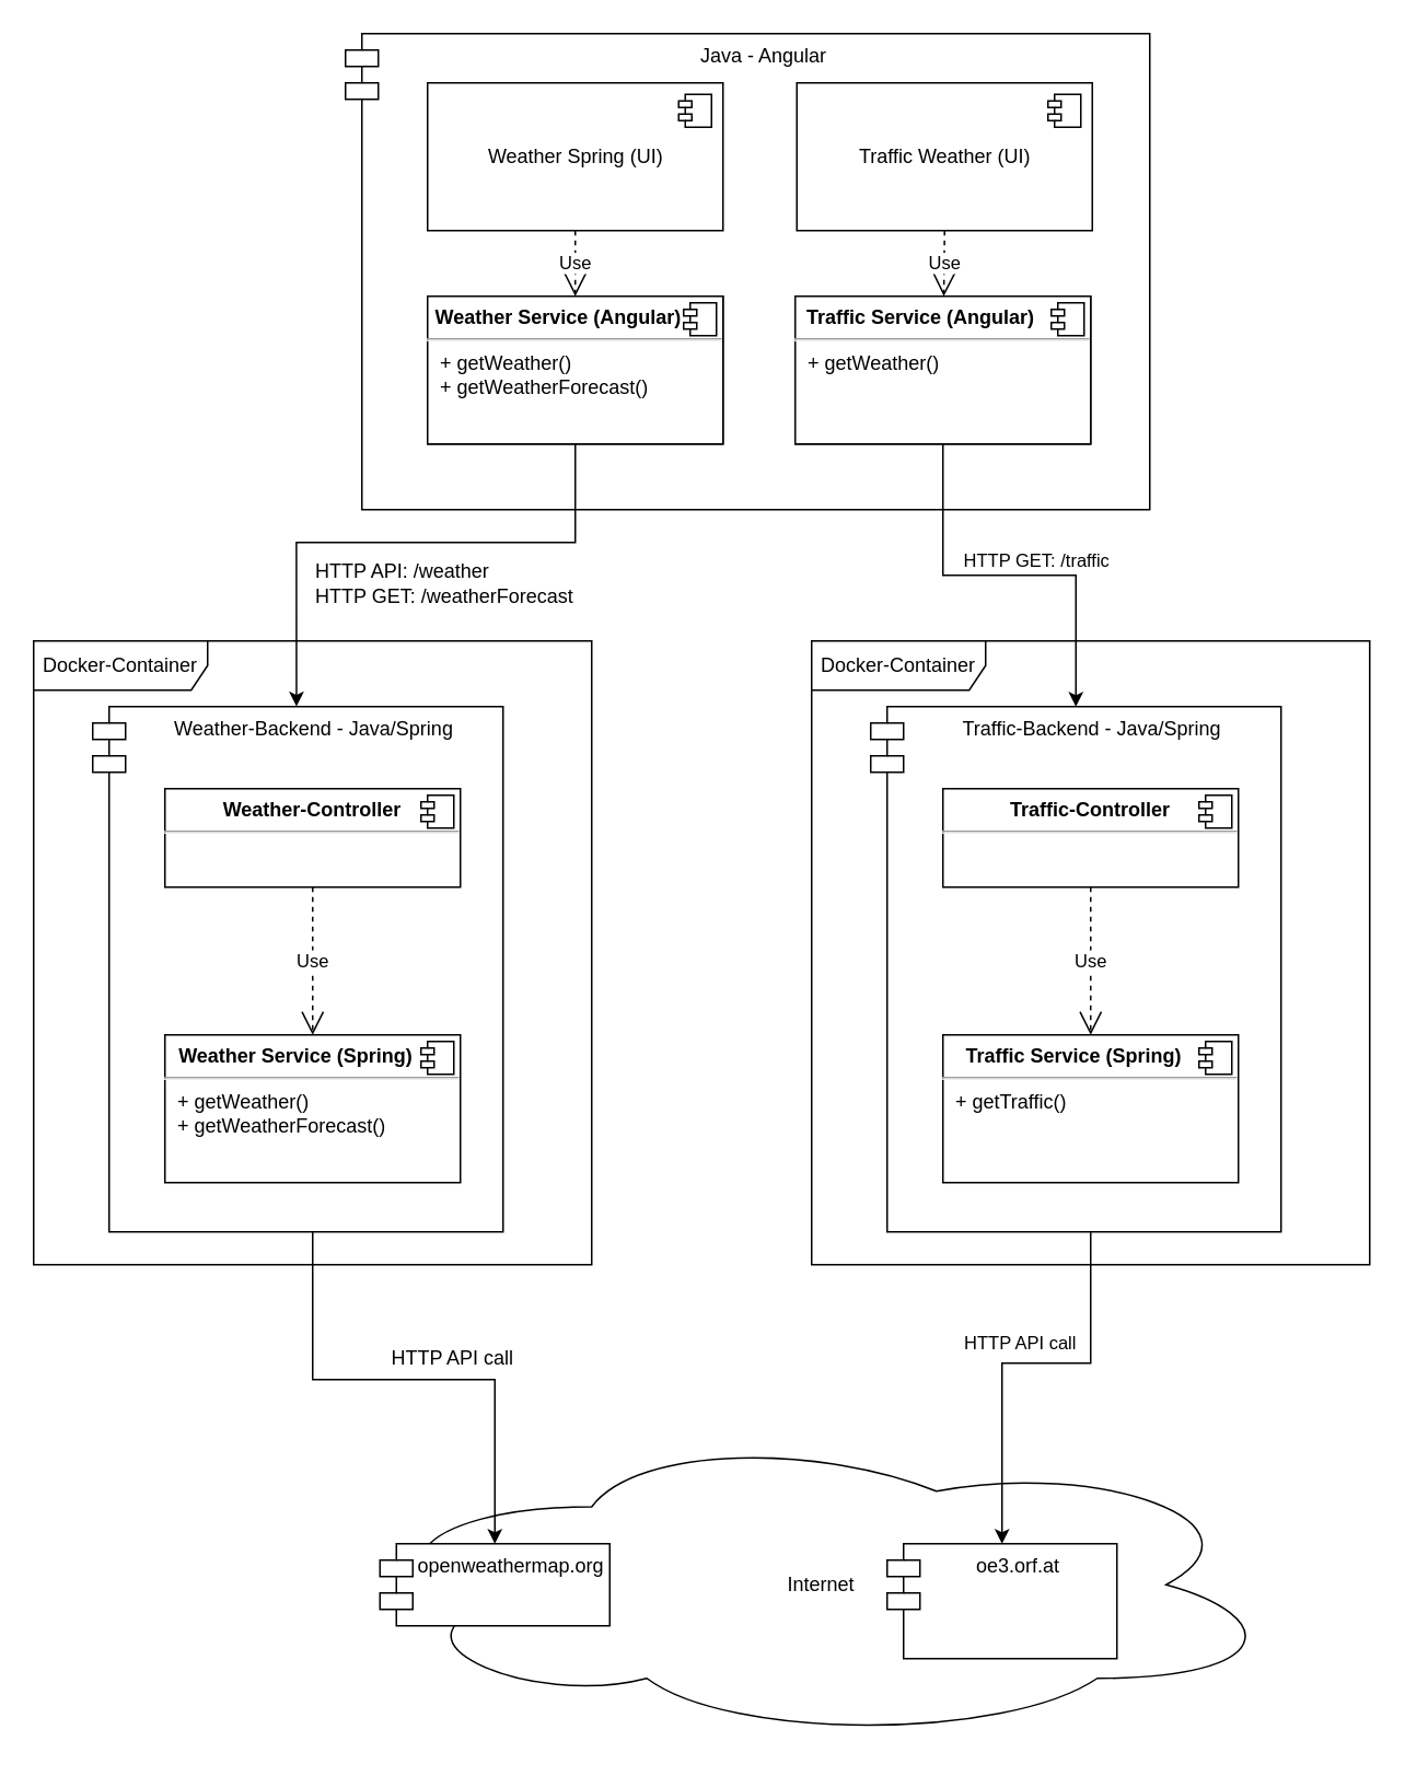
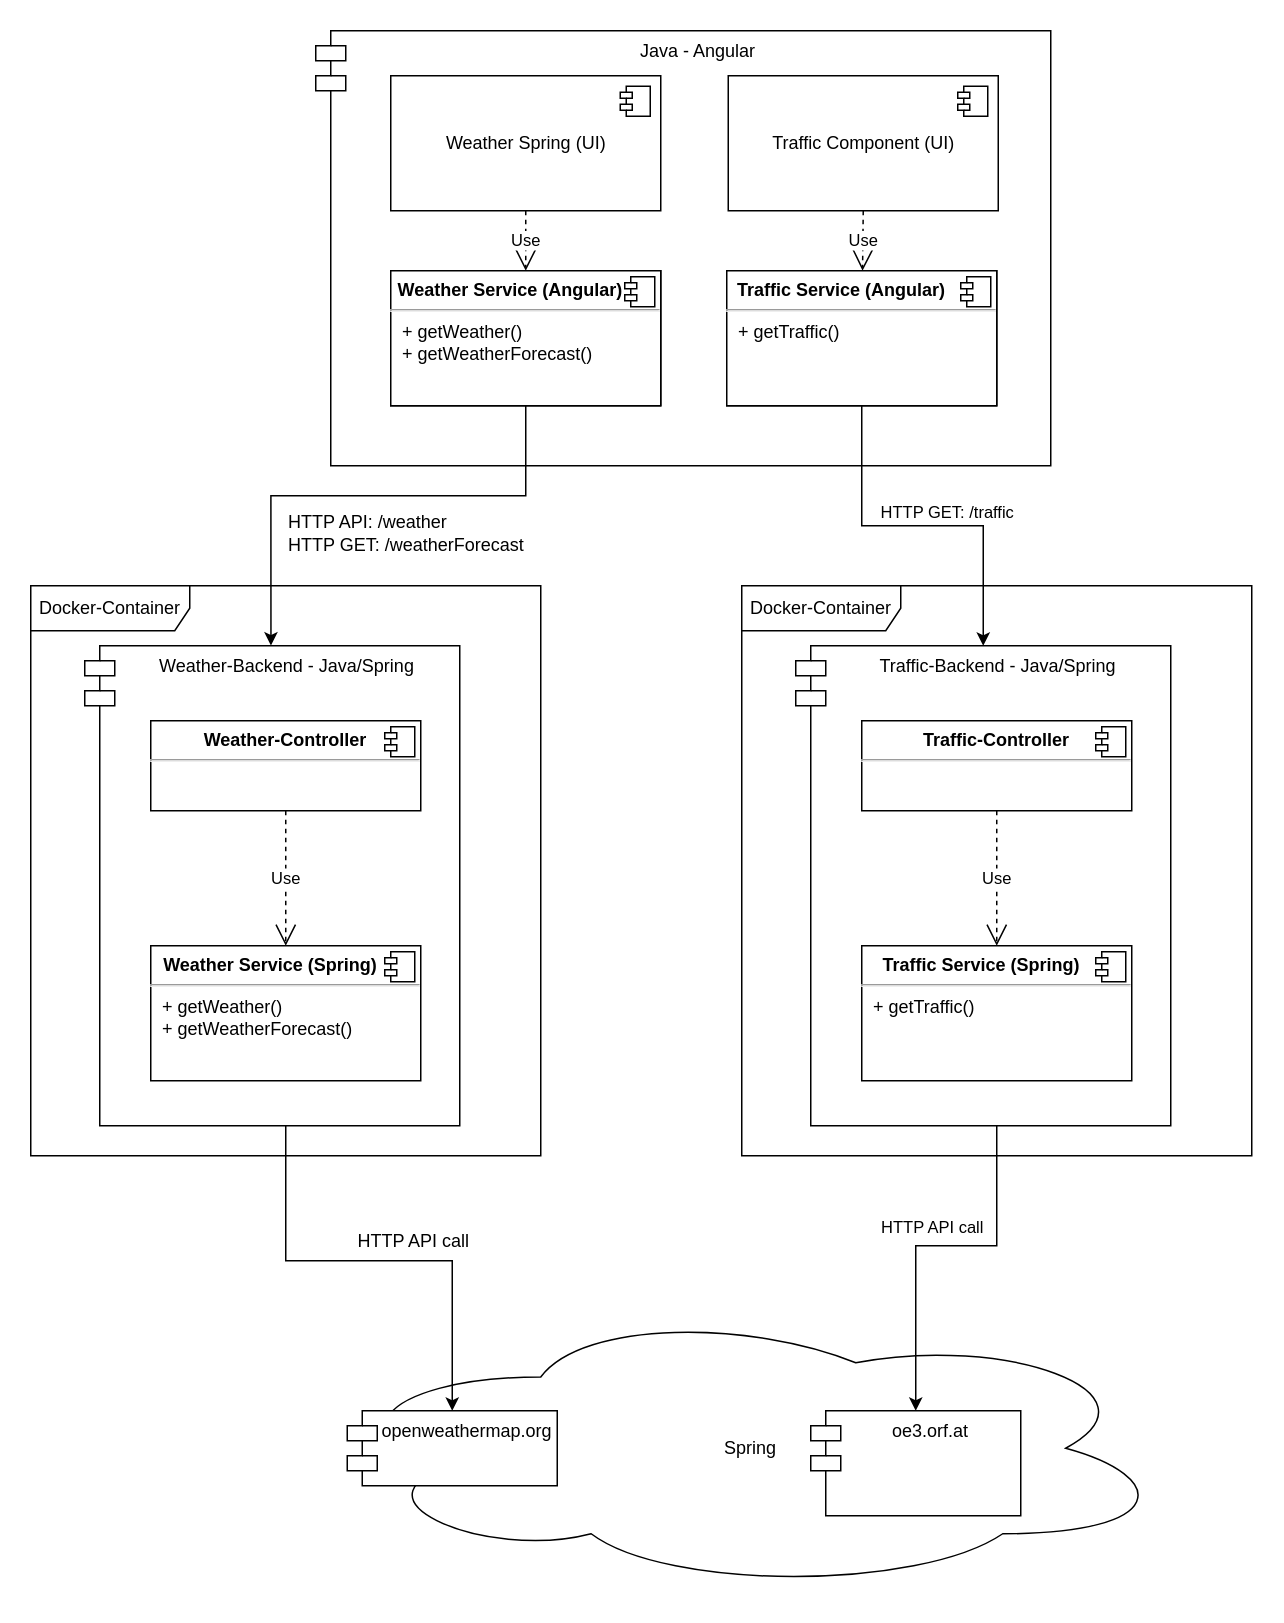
  <mxCell id="0" />
  <mxCell id="1" parent="0" />
- <mxCell id="2" value="Internet" style="ellipse;shape=cloud;whiteSpace=wrap;html=1;labelBackgroundColor=none;fillColor=none;" parent="1" vertex="1"><mxGeometry x="220" y="870" width="560" height="190" as="geometry" /></mxCell>
+ <mxCell id="2" value="Spring" style="ellipse;shape=cloud;whiteSpace=wrap;html=1;labelBackgroundColor=none;fillColor=none;" parent="1" vertex="1"><mxGeometry x="220" y="870" width="560" height="190" as="geometry" /></mxCell>
  <mxCell id="3" value="openweathermap.org" style="shape=module;align=left;spacingLeft=20;align=center;verticalAlign=top;" parent="1" vertex="1"><mxGeometry x="231" y="940" width="140" height="50" as="geometry" /></mxCell>
  <mxCell id="4" value="oe3.orf.at" style="shape=module;align=left;spacingLeft=20;align=center;verticalAlign=top;" parent="1" vertex="1"><mxGeometry x="540" y="940" width="140" height="70" as="geometry" /></mxCell>
  <mxCell id="5" value="" style="group" vertex="1" connectable="0" parent="1"><mxGeometry x="210" y="20" width="490" height="290" as="geometry" /></mxCell>
  <mxCell id="6" value="Java - Angular" style="shape=module;align=left;spacingLeft=20;align=center;verticalAlign=top;" parent="5" vertex="1"><mxGeometry width="490" height="290" as="geometry" /></mxCell>
  <mxCell id="7" value="Weather Spring (UI)" style="html=1;dropTarget=0;" parent="5" vertex="1"><mxGeometry x="50" y="30" width="180" height="90" as="geometry" /></mxCell>
  <mxCell id="8" value="" style="shape=module;jettyWidth=8;jettyHeight=4;" parent="7" vertex="1"><mxGeometry x="1" width="20" height="20" relative="1" as="geometry"><mxPoint x="-27" y="7" as="offset" /></mxGeometry></mxCell>
- <mxCell id="9" value="Traffic Weather (UI)" style="html=1;dropTarget=0;" parent="5" vertex="1"><mxGeometry x="275" y="30" width="180" height="90" as="geometry" /></mxCell>
+ <mxCell id="9" value="Traffic Component (UI)" style="html=1;dropTarget=0;" parent="5" vertex="1"><mxGeometry x="275" y="30" width="180" height="90" as="geometry" /></mxCell>
  <mxCell id="10" value="" style="shape=module;jettyWidth=8;jettyHeight=4;" parent="9" vertex="1"><mxGeometry x="1" width="20" height="20" relative="1" as="geometry"><mxPoint x="-27" y="7" as="offset" /></mxGeometry></mxCell>
  <mxCell id="11" value="Weather Service (Angular)" style="html=1;dropTarget=0;" parent="5" vertex="1"><mxGeometry x="50" y="160" width="180" height="90" as="geometry" /></mxCell>
  <mxCell id="12" value="" style="shape=module;jettyWidth=8;jettyHeight=4;" parent="11" vertex="1"><mxGeometry x="1" width="20" height="20" relative="1" as="geometry"><mxPoint x="-27" y="7" as="offset" /></mxGeometry></mxCell>
  <mxCell id="13" value="Traffic Service (Angular)" style="html=1;dropTarget=0;" parent="5" vertex="1"><mxGeometry x="274" y="160" width="180" height="90" as="geometry" /></mxCell>
  <mxCell id="14" value="" style="shape=module;jettyWidth=8;jettyHeight=4;" parent="13" vertex="1"><mxGeometry x="1" width="20" height="20" relative="1" as="geometry"><mxPoint x="-27" y="7" as="offset" /></mxGeometry></mxCell>
  <mxCell id="15" value="Use" style="endArrow=open;endSize=12;dashed=1;html=1;exitX=0.5;exitY=1;exitDx=0;exitDy=0;" parent="5" source="7" target="11" edge="1"><mxGeometry width="160" relative="1" as="geometry"><mxPoint x="510" y="260" as="sourcePoint" /><mxPoint x="670" y="260" as="targetPoint" /></mxGeometry></mxCell>
  <mxCell id="16" value="Use" style="endArrow=open;endSize=12;dashed=1;html=1;exitX=0.5;exitY=1;exitDx=0;exitDy=0;" parent="5" source="9" target="13" edge="1"><mxGeometry width="160" relative="1" as="geometry"><mxPoint x="510" y="260" as="sourcePoint" /><mxPoint x="670" y="260" as="targetPoint" /></mxGeometry></mxCell>
  <mxCell id="17" value="&lt;p style=&quot;margin: 0px ; margin-top: 6px ; text-align: center&quot;&gt;&lt;b&gt;Weather Service (Angular)&amp;nbsp;&amp;nbsp;&amp;nbsp;&amp;nbsp;&amp;nbsp;&amp;nbsp; &lt;br&gt;&lt;/b&gt;&lt;/p&gt;&lt;hr&gt;&lt;p style=&quot;margin: 0px ; margin-left: 8px&quot;&gt;+ getWeather()&lt;br&gt;+ getWeatherForecast()&lt;br&gt;&lt;/p&gt;" style="align=left;overflow=fill;html=1;dropTarget=0;" parent="5" vertex="1"><mxGeometry x="50" y="160" width="180" height="90" as="geometry" /></mxCell>
  <mxCell id="18" value="" style="shape=component;jettyWidth=8;jettyHeight=4;" parent="17" vertex="1"><mxGeometry x="1" width="20" height="20" relative="1" as="geometry"><mxPoint x="-24" y="4" as="offset" /></mxGeometry></mxCell>
- <mxCell id="19" value="&lt;p style=&quot;margin: 0px ; margin-top: 6px ; text-align: center&quot;&gt;&lt;b&gt;Traffic Service (Angular)&amp;nbsp;&amp;nbsp;&amp;nbsp;&amp;nbsp;&amp;nbsp;&amp;nbsp;&amp;nbsp;&amp;nbsp; &lt;br&gt;&lt;/b&gt;&lt;/p&gt;&lt;hr&gt;&lt;p style=&quot;margin: 0px ; margin-left: 8px&quot;&gt;+ getWeather()&lt;/p&gt;" style="align=left;overflow=fill;html=1;dropTarget=0;" parent="5" vertex="1"><mxGeometry x="274" y="160" width="180" height="90" as="geometry" /></mxCell>
+ <mxCell id="19" value="&lt;p style=&quot;margin: 0px ; margin-top: 6px ; text-align: center&quot;&gt;&lt;b&gt;Traffic Service (Angular)&amp;nbsp;&amp;nbsp;&amp;nbsp;&amp;nbsp;&amp;nbsp;&amp;nbsp;&amp;nbsp;&amp;nbsp; &lt;br&gt;&lt;/b&gt;&lt;/p&gt;&lt;hr&gt;&lt;p style=&quot;margin: 0px ; margin-left: 8px&quot;&gt;+ getTraffic()&lt;/p&gt;" style="align=left;overflow=fill;html=1;dropTarget=0;" parent="5" vertex="1"><mxGeometry x="274" y="160" width="180" height="90" as="geometry" /></mxCell>
  <mxCell id="20" value="" style="shape=component;jettyWidth=8;jettyHeight=4;" parent="19" vertex="1"><mxGeometry x="1" width="20" height="20" relative="1" as="geometry"><mxPoint x="-24" y="4" as="offset" /></mxGeometry></mxCell>
  <mxCell id="21" style="edgeStyle=orthogonalEdgeStyle;rounded=0;orthogonalLoop=1;jettySize=auto;html=1;exitX=0.5;exitY=1;exitDx=0;exitDy=0;" edge="1" parent="1" source="28" target="3"><mxGeometry relative="1" as="geometry"><Array as="points"><mxPoint x="194" y="840" /><mxPoint x="396" y="840" /></Array></mxGeometry></mxCell>
  <mxCell id="22" value="HTTP API call" style="text;html=1;align=center;verticalAlign=middle;resizable=0;points=[];autosize=1;" vertex="1" parent="1"><mxGeometry x="230" y="817" width="90" height="20" as="geometry" /></mxCell>
  <mxCell id="23" value="" style="group" vertex="1" connectable="0" parent="1"><mxGeometry x="20" y="390" width="340" height="380" as="geometry" /></mxCell>
  <mxCell id="24" value="Weather-Backend - Java/Spring" style="shape=module;align=left;spacingLeft=20;align=center;verticalAlign=top;" vertex="1" parent="23"><mxGeometry x="36" y="40" width="250" height="320" as="geometry" /></mxCell>
  <mxCell id="25" value="&lt;p style=&quot;margin: 0px ; margin-top: 6px ; text-align: center&quot;&gt;&lt;b&gt;Weather-Controller&lt;/b&gt;&lt;/p&gt;&lt;hr&gt;" style="align=left;overflow=fill;html=1;dropTarget=0;" vertex="1" parent="23"><mxGeometry x="80" y="90" width="180" height="60" as="geometry" /></mxCell>
  <mxCell id="26" value="" style="shape=component;jettyWidth=8;jettyHeight=4;" vertex="1" parent="25"><mxGeometry x="1" width="20" height="20" relative="1" as="geometry"><mxPoint x="-24" y="4" as="offset" /></mxGeometry></mxCell>
  <mxCell id="27" value="Docker-Container" style="shape=umlFrame;whiteSpace=wrap;html=1;width=106;height=30;" vertex="1" parent="23"><mxGeometry width="340" height="380" as="geometry" /></mxCell>
  <mxCell id="28" value="&lt;p style=&quot;margin: 0px ; margin-top: 6px ; text-align: center&quot;&gt;&lt;b&gt;Weather Service (Spring)&amp;nbsp;&amp;nbsp;&amp;nbsp;&amp;nbsp;&amp;nbsp;&amp;nbsp; &lt;br&gt;&lt;/b&gt;&lt;/p&gt;&lt;hr&gt;&lt;p style=&quot;margin: 0px ; margin-left: 8px&quot;&gt;+ getWeather()&lt;br&gt;+ getWeatherForecast()&lt;br&gt;&lt;/p&gt;" style="align=left;overflow=fill;html=1;dropTarget=0;" vertex="1" parent="23"><mxGeometry x="80" y="240" width="180" height="90" as="geometry" /></mxCell>
  <mxCell id="29" value="" style="shape=component;jettyWidth=8;jettyHeight=4;" vertex="1" parent="28"><mxGeometry x="1" width="20" height="20" relative="1" as="geometry"><mxPoint x="-24" y="4" as="offset" /></mxGeometry></mxCell>
  <mxCell id="30" value="Use" style="endArrow=open;endSize=12;dashed=1;html=1;exitX=0.5;exitY=1;exitDx=0;exitDy=0;" edge="1" parent="23" source="25" target="28"><mxGeometry width="160" relative="1" as="geometry"><mxPoint x="186" y="70" as="sourcePoint" /><mxPoint x="346" y="70" as="targetPoint" /></mxGeometry></mxCell>
  <mxCell id="31" style="edgeStyle=orthogonalEdgeStyle;rounded=0;orthogonalLoop=1;jettySize=auto;html=1;exitX=0.5;exitY=1;exitDx=0;exitDy=0;" edge="1" parent="1" source="41" target="4"><mxGeometry relative="1" as="geometry" /></mxCell>
  <mxCell id="32" value="HTTP API call" style="edgeLabel;html=1;align=center;verticalAlign=middle;resizable=0;points=[];" vertex="1" connectable="0" parent="31"><mxGeometry x="-0.095" y="-3" relative="1" as="geometry"><mxPoint x="-30" y="-10" as="offset" /></mxGeometry></mxCell>
  <mxCell id="33" style="edgeStyle=orthogonalEdgeStyle;rounded=0;orthogonalLoop=1;jettySize=auto;html=1;exitX=0.5;exitY=1;exitDx=0;exitDy=0;entryX=0.471;entryY=0.105;entryDx=0;entryDy=0;entryPerimeter=0;" edge="1" parent="1" source="17" target="27"><mxGeometry relative="1" as="geometry"><Array as="points"><mxPoint x="350" y="330" /><mxPoint x="180" y="330" /></Array></mxGeometry></mxCell>
  <mxCell id="34" value="&lt;div align=&quot;left&quot;&gt;HTTP API: /weather&lt;/div&gt;&lt;div align=&quot;left&quot;&gt;HTTP GET: /weatherForecast&lt;br&gt;&lt;/div&gt;" style="text;html=1;align=left;verticalAlign=middle;resizable=0;points=[];autosize=1;" vertex="1" parent="1"><mxGeometry x="190" y="340" width="170" height="30" as="geometry" /></mxCell>
  <mxCell id="35" style="edgeStyle=orthogonalEdgeStyle;rounded=0;orthogonalLoop=1;jettySize=auto;html=1;exitX=0.5;exitY=1;exitDx=0;exitDy=0;entryX=0.5;entryY=0;entryDx=0;entryDy=0;" edge="1" parent="1" source="19" target="38"><mxGeometry relative="1" as="geometry"><mxPoint x="780" y="340" as="targetPoint" /><Array as="points"><mxPoint x="574" y="350" /><mxPoint x="655" y="350" /></Array></mxGeometry></mxCell>
  <mxCell id="36" value="HTTP GET: /traffic" style="edgeLabel;html=1;align=center;verticalAlign=middle;resizable=0;points=[];" vertex="1" connectable="0" parent="35"><mxGeometry x="-0.245" y="-2" relative="1" as="geometry"><mxPoint x="45" y="-12" as="offset" /></mxGeometry></mxCell>
  <mxCell id="37" value="" style="group" vertex="1" connectable="0" parent="1"><mxGeometry x="494" y="390" width="340" height="380" as="geometry" /></mxCell>
  <mxCell id="38" value="Traffic-Backend - Java/Spring" style="shape=module;align=left;spacingLeft=20;align=center;verticalAlign=top;" vertex="1" parent="37"><mxGeometry x="36" y="40" width="250" height="320" as="geometry" /></mxCell>
  <mxCell id="39" value="&lt;p style=&quot;margin: 0px ; margin-top: 6px ; text-align: center&quot;&gt;&lt;b&gt;Traffic-Controller&lt;/b&gt;&lt;/p&gt;&lt;hr&gt;" style="align=left;overflow=fill;html=1;dropTarget=0;" vertex="1" parent="37"><mxGeometry x="80" y="90" width="180" height="60" as="geometry" /></mxCell>
  <mxCell id="40" value="" style="shape=component;jettyWidth=8;jettyHeight=4;" vertex="1" parent="39"><mxGeometry x="1" width="20" height="20" relative="1" as="geometry"><mxPoint x="-24" y="4" as="offset" /></mxGeometry></mxCell>
  <mxCell id="41" value="&lt;p style=&quot;margin: 0px ; margin-top: 6px ; text-align: center&quot;&gt;&lt;b&gt;Traffic Service (Spring)&amp;nbsp;&amp;nbsp;&amp;nbsp;&amp;nbsp;&amp;nbsp;&amp;nbsp; &lt;br&gt;&lt;/b&gt;&lt;/p&gt;&lt;hr&gt;&lt;p style=&quot;margin: 0px ; margin-left: 8px&quot;&gt;+ getTraffic()&lt;br&gt;&lt;/p&gt;" style="align=left;overflow=fill;html=1;dropTarget=0;" vertex="1" parent="37"><mxGeometry x="80" y="240" width="180" height="90" as="geometry" /></mxCell>
  <mxCell id="42" value="" style="shape=component;jettyWidth=8;jettyHeight=4;" vertex="1" parent="41"><mxGeometry x="1" width="20" height="20" relative="1" as="geometry"><mxPoint x="-24" y="4" as="offset" /></mxGeometry></mxCell>
  <mxCell id="43" value="Use" style="endArrow=open;endSize=12;dashed=1;html=1;exitX=0.5;exitY=1;exitDx=0;exitDy=0;" edge="1" parent="37" source="39" target="41"><mxGeometry width="160" as="geometry"><mxPoint x="186" y="70" as="sourcePoint" /><mxPoint x="346" y="70" as="targetPoint" /></mxGeometry></mxCell>
  <mxCell id="44" value="Docker-Container" style="shape=umlFrame;whiteSpace=wrap;html=1;width=106;height=30;" vertex="1" parent="37"><mxGeometry width="340" height="380" as="geometry" /></mxCell>
